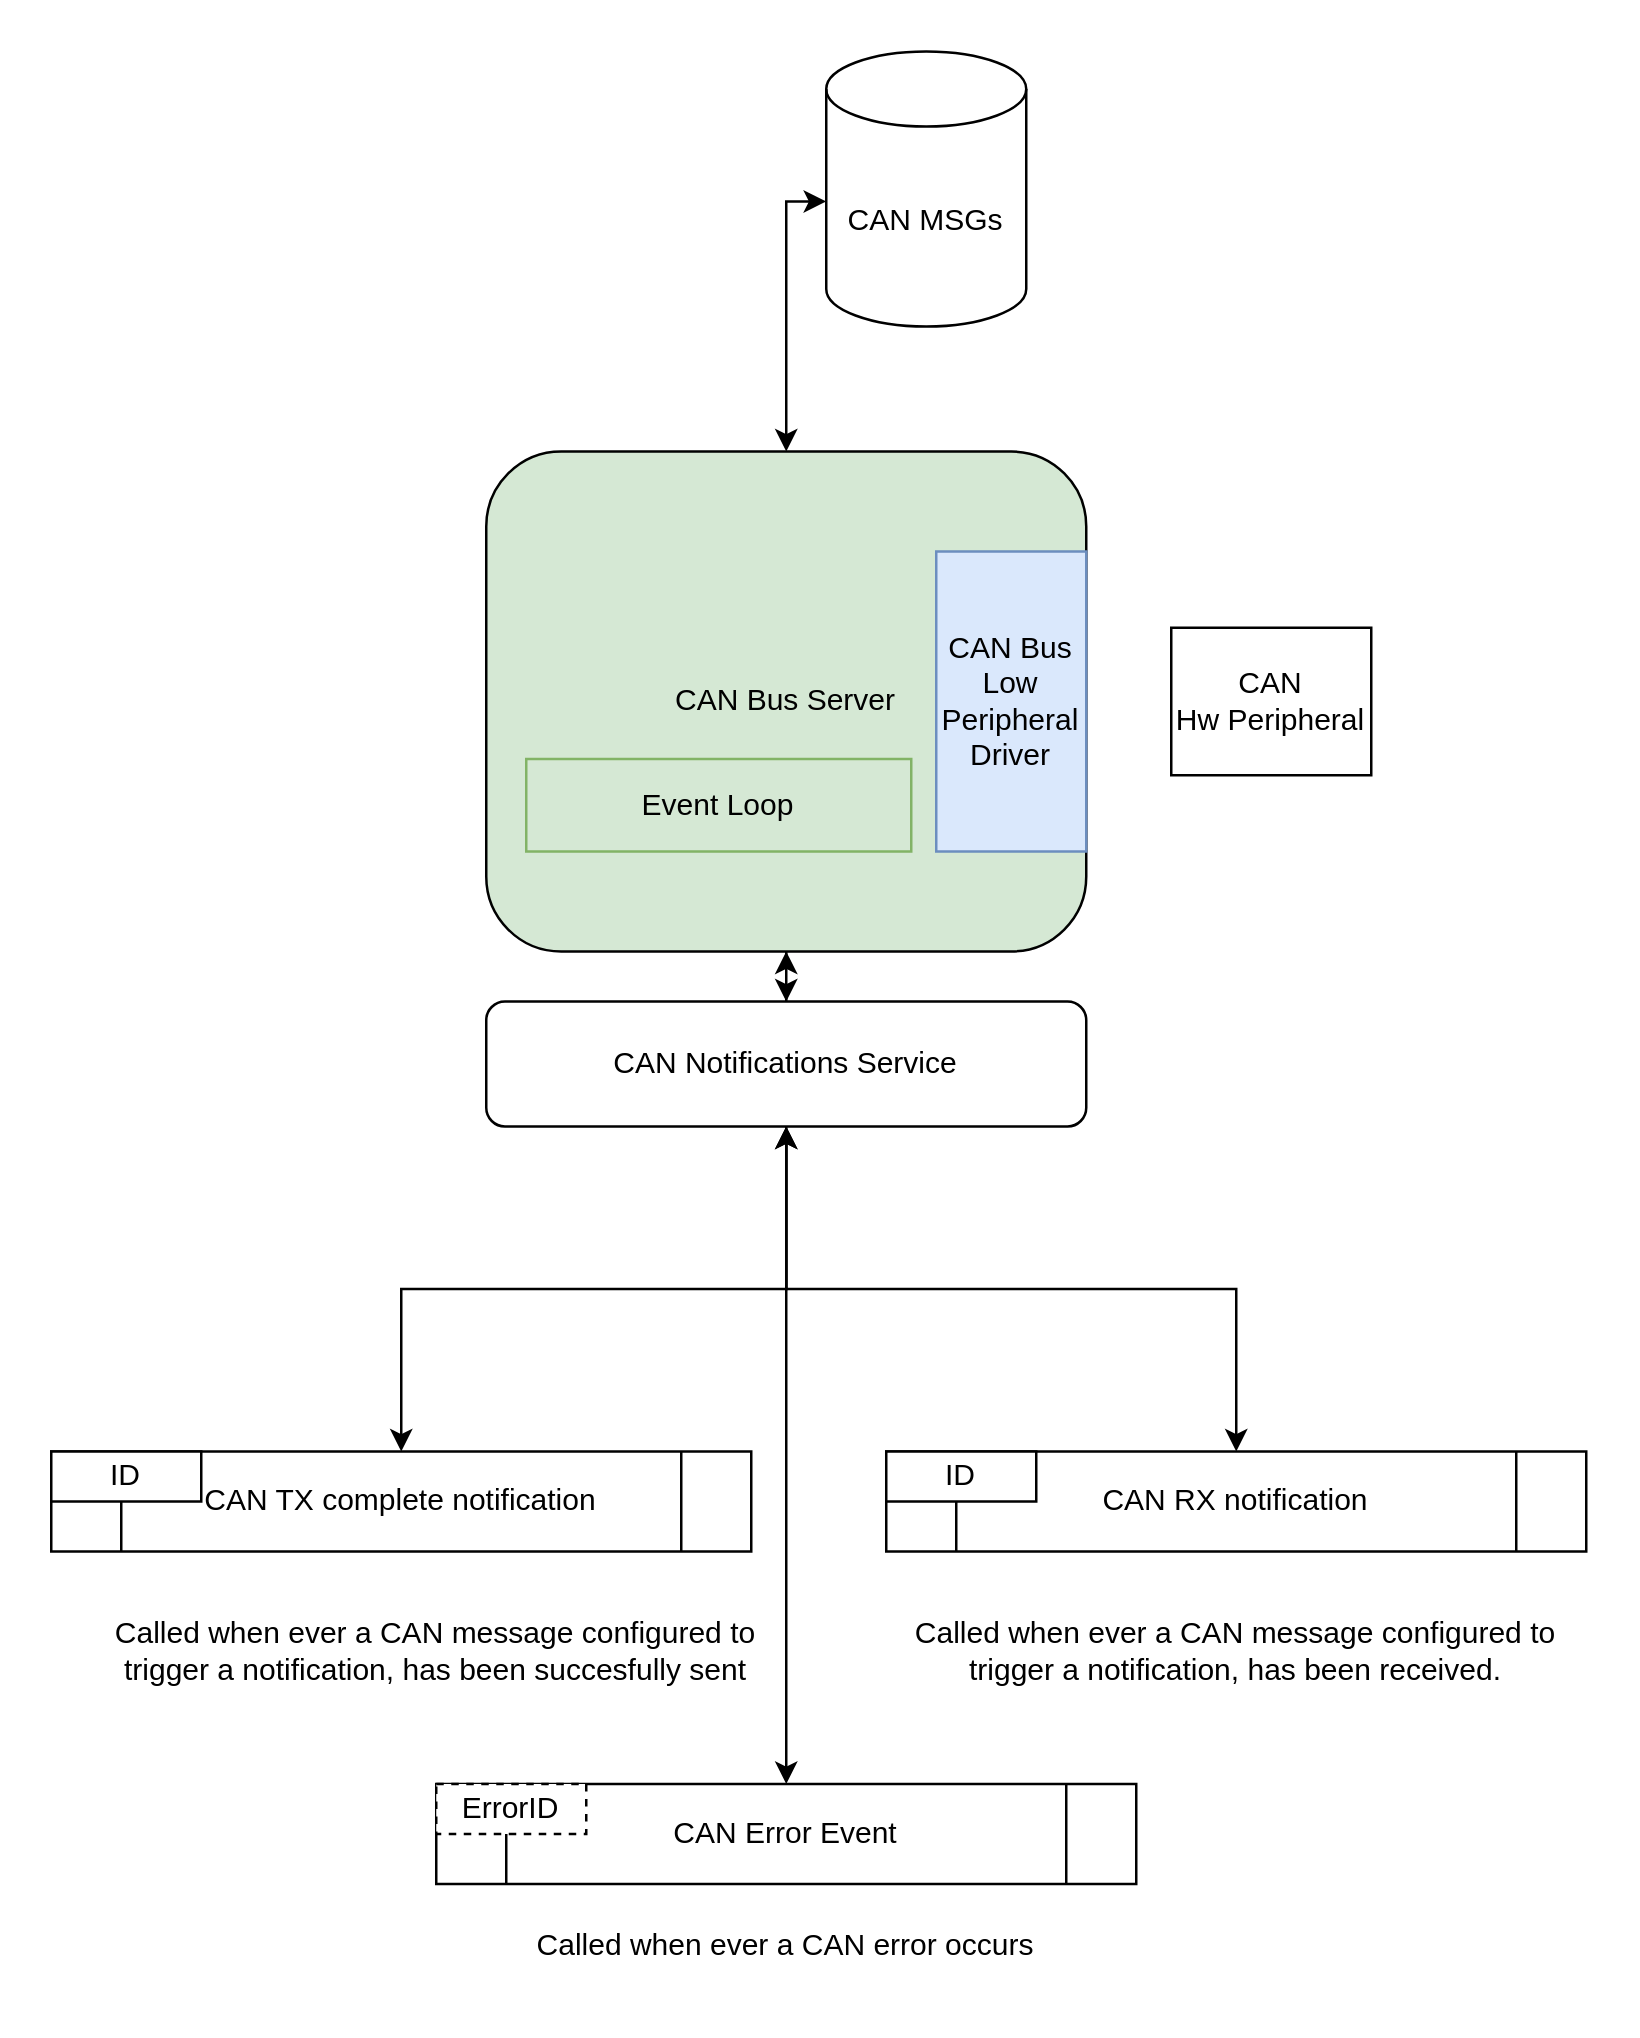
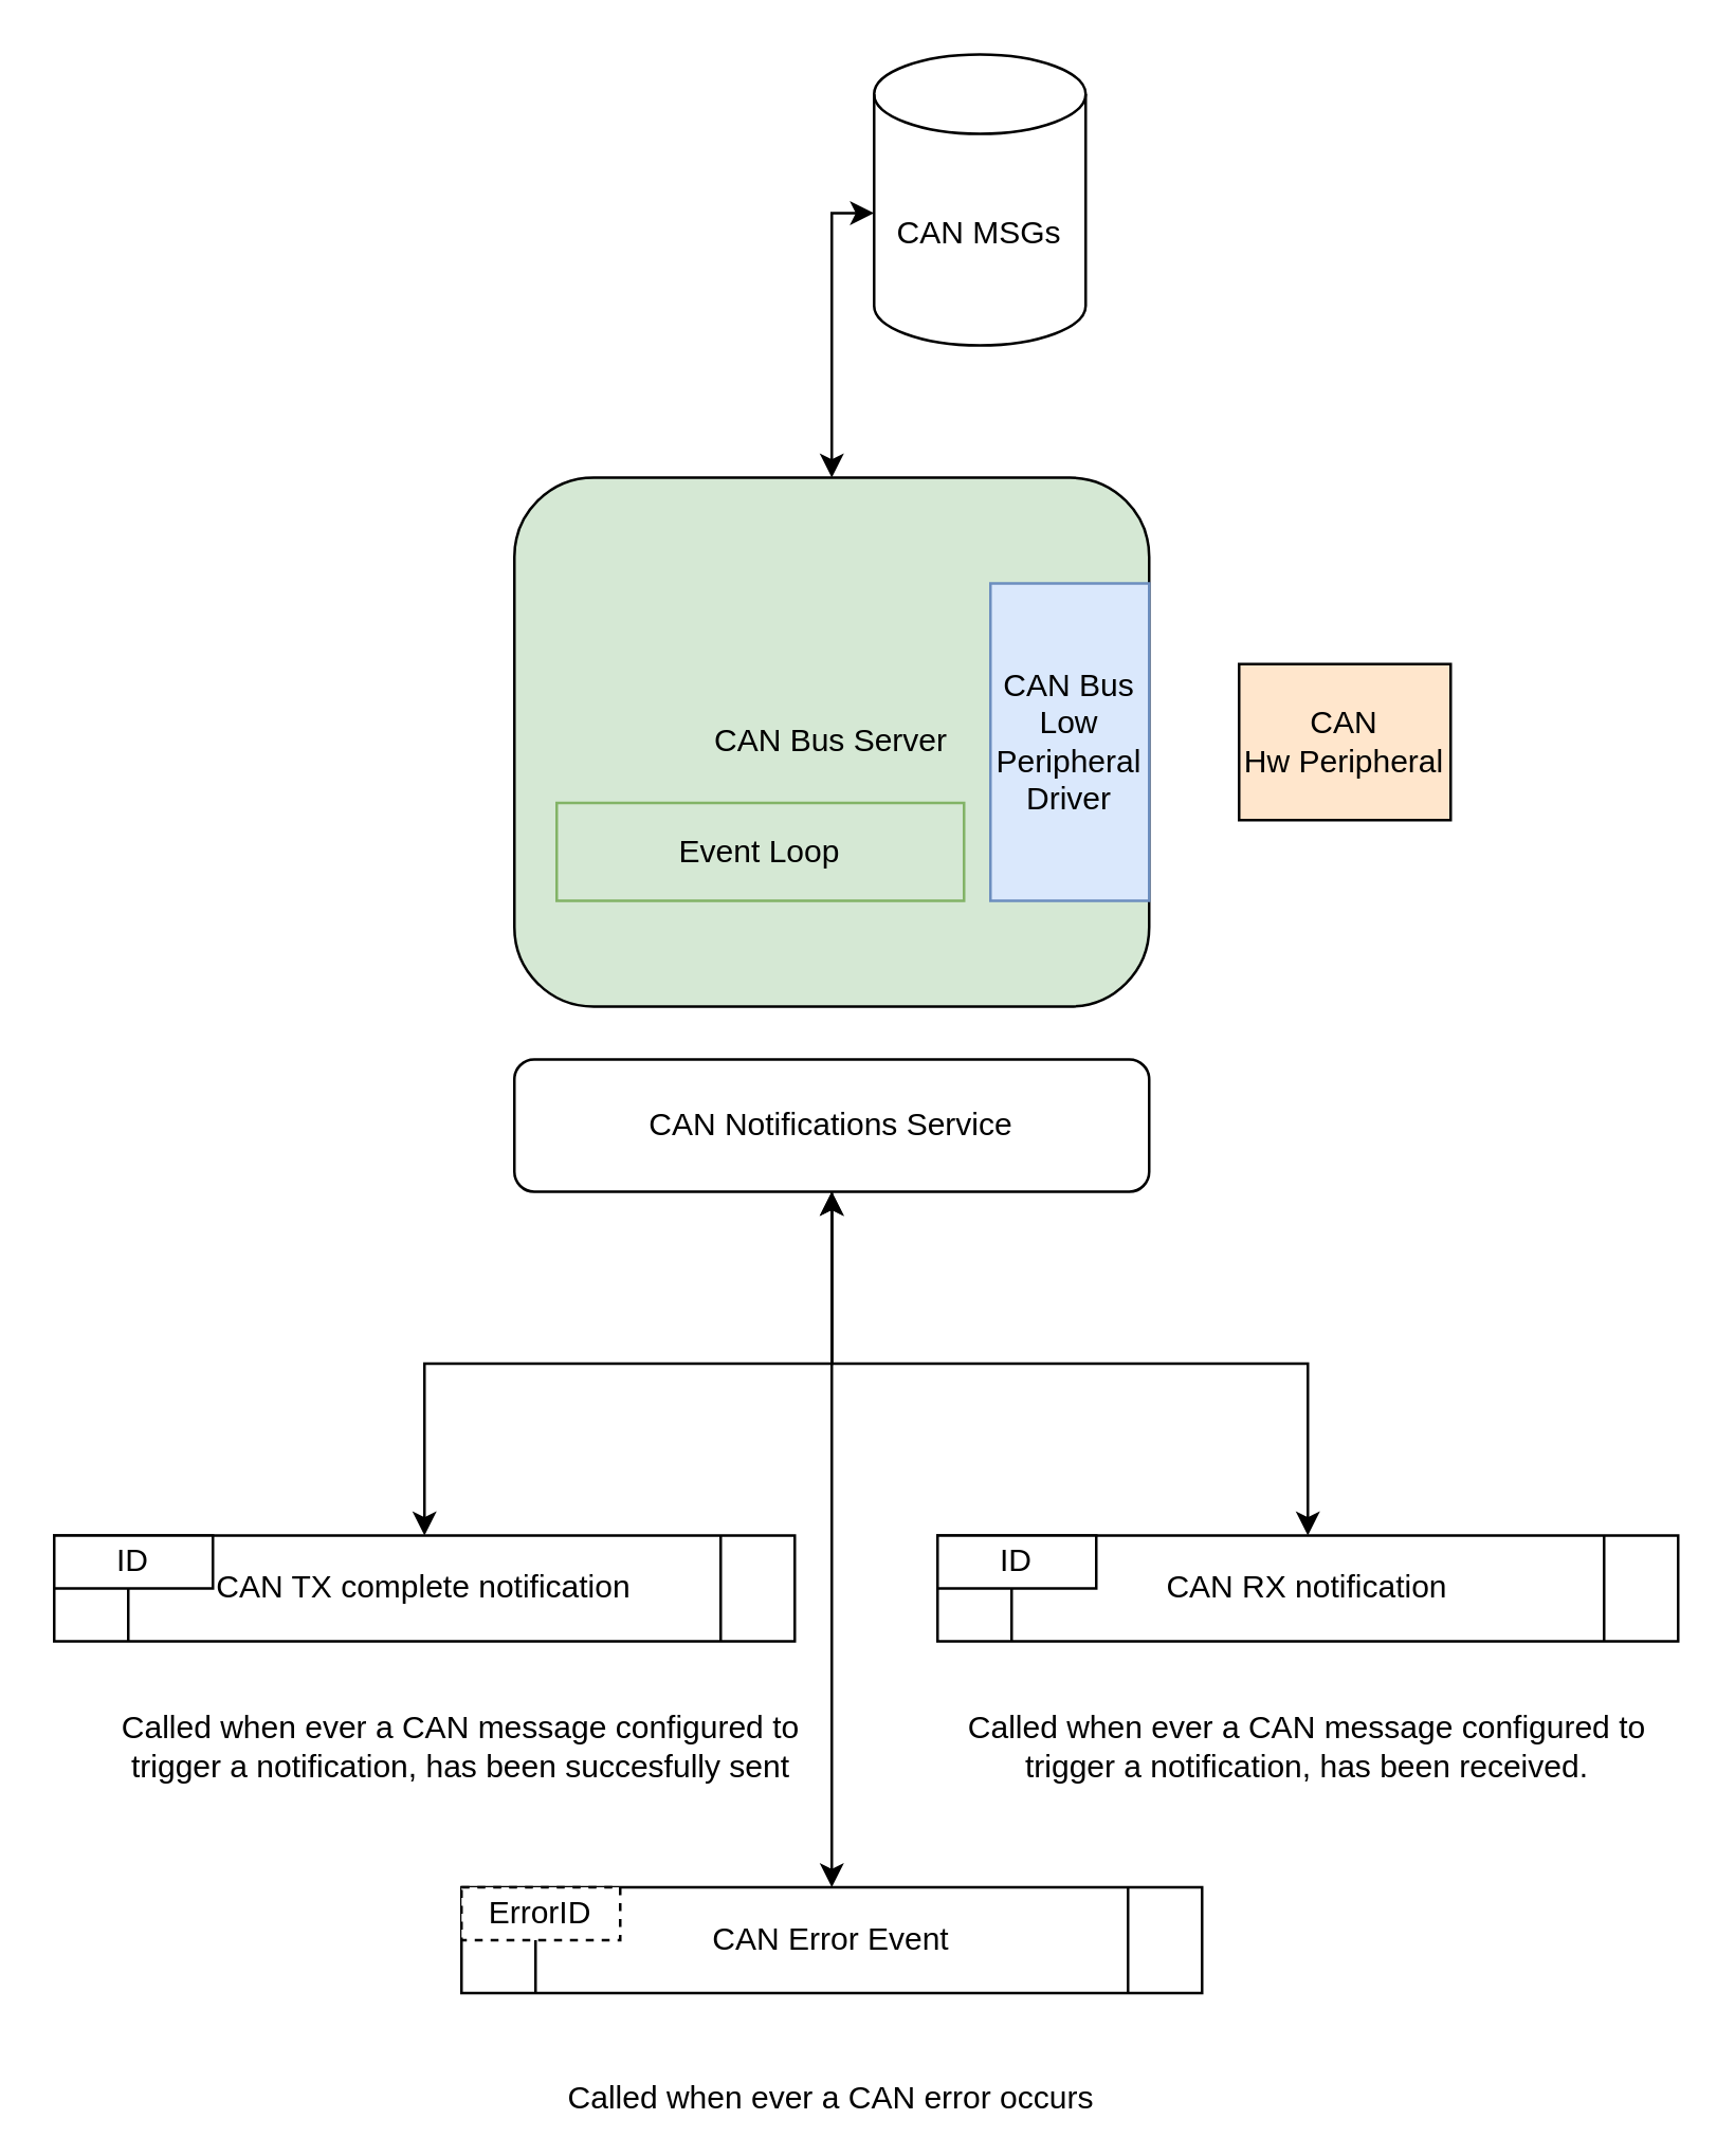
  <mxCell id="0" />
  <mxCell id="1" parent="0" />
  <mxCell id="2" value="" style="edgeStyle=orthogonalEdgeStyle;rounded=0;orthogonalLoop=1;jettySize=auto;html=1;startArrow=classic;startFill=1;" parent="1" source="23" target="3" edge="1"><mxGeometry relative="1" as="geometry"><Array as="points"><mxPoint x="314" y="80" /></Array></mxGeometry></mxCell>
  <mxCell id="3" value="CAN MSGs" style="shape=cylinder3;whiteSpace=wrap;html=1;boundedLbl=1;backgroundOutline=1;size=15;" parent="1" vertex="1"><mxGeometry x="330" y="20" width="80" height="110" as="geometry" /></mxCell>
- <mxCell id="4" value="CAN Hw&amp;nbsp;Peripheral" style="rounded=0;whiteSpace=wrap;html=1;" parent="1" vertex="1"><mxGeometry x="468" y="250.5" width="80" height="59" as="geometry" /></mxCell>
+ <mxCell id="4" value="CAN Hw&amp;nbsp;Peripheral" style="rounded=0;whiteSpace=wrap;html=1;fillColor=#ffe6cc;" parent="1" vertex="1"><mxGeometry x="468" y="250.5" width="80" height="59" as="geometry" /></mxCell>
  <mxCell id="5" value="" style="group" parent="1" vertex="1" connectable="0"><mxGeometry x="20" y="580" width="280" height="40" as="geometry" /></mxCell>
  <mxCell id="6" value="CAN TX complete notification" style="shape=process;whiteSpace=wrap;html=1;backgroundOutline=1;" parent="5" vertex="1"><mxGeometry width="280" height="40" as="geometry" /></mxCell>
  <mxCell id="7" value="ID" style="rounded=0;whiteSpace=wrap;html=1;" parent="5" vertex="1"><mxGeometry width="60" height="20" as="geometry" /></mxCell>
  <mxCell id="8" value="" style="group" parent="1" vertex="1" connectable="0"><mxGeometry x="354" y="580" width="280" height="40" as="geometry" /></mxCell>
  <mxCell id="9" value="CAN RX notification" style="shape=process;whiteSpace=wrap;html=1;backgroundOutline=1;" parent="8" vertex="1"><mxGeometry width="280" height="40" as="geometry" /></mxCell>
  <mxCell id="10" value="ID" style="rounded=0;whiteSpace=wrap;html=1;" parent="8" vertex="1"><mxGeometry width="60" height="20" as="geometry" /></mxCell>
  <mxCell id="11" value="" style="edgeStyle=orthogonalEdgeStyle;rounded=0;orthogonalLoop=1;jettySize=auto;html=1;startArrow=classic;startFill=1;" parent="1" source="13" target="6" edge="1"><mxGeometry relative="1" as="geometry" /></mxCell>
  <mxCell id="12" style="edgeStyle=orthogonalEdgeStyle;rounded=0;orthogonalLoop=1;jettySize=auto;html=1;exitX=0.5;exitY=1;exitDx=0;exitDy=0;startArrow=none;startFill=0;entryX=0.5;entryY=0;entryDx=0;entryDy=0;" parent="1" source="13" target="19" edge="1"><mxGeometry relative="1" as="geometry"><Array as="points"><mxPoint x="314" y="643" /><mxPoint x="314" y="643" /></Array></mxGeometry></mxCell>
  <mxCell id="13" value="CAN Notifications&amp;nbsp;Service" style="rounded=1;whiteSpace=wrap;html=1;" parent="1" vertex="1"><mxGeometry x="194" y="400" width="240" height="50" as="geometry" /></mxCell>
  <mxCell id="14" value="" style="edgeStyle=orthogonalEdgeStyle;rounded=0;orthogonalLoop=1;jettySize=auto;html=1;startArrow=classic;startFill=1;entryX=0.5;entryY=0;entryDx=0;entryDy=0;exitX=0.5;exitY=1;exitDx=0;exitDy=0;" parent="1" source="13" target="9" edge="1"><mxGeometry relative="1" as="geometry"><mxPoint x="324.034" y="480" as="sourcePoint" /><mxPoint x="184.034" y="590" as="targetPoint" /></mxGeometry></mxCell>
- <mxCell id="15" value="" style="edgeStyle=orthogonalEdgeStyle;rounded=0;orthogonalLoop=1;jettySize=auto;html=1;startArrow=classic;startFill=1;" parent="1" source="23" target="13" edge="1"><mxGeometry relative="1" as="geometry" /></mxCell>
  <mxCell id="16" value="Called when ever a CAN message configured to trigger a notification, has been succesfully sent" style="text;html=1;strokeColor=none;fillColor=none;align=center;verticalAlign=middle;whiteSpace=wrap;rounded=0;" parent="1" vertex="1"><mxGeometry x="34" y="640" width="280" height="40" as="geometry" /></mxCell>
  <mxCell id="17" value="Called when ever a CAN message configured to trigger a notification, has been received." style="text;html=1;strokeColor=none;fillColor=none;align=center;verticalAlign=middle;whiteSpace=wrap;rounded=0;" parent="1" vertex="1"><mxGeometry x="354" y="640" width="280" height="40" as="geometry" /></mxCell>
  <mxCell id="18" value="" style="group" parent="1" vertex="1" connectable="0"><mxGeometry x="174" y="713" width="280" height="40" as="geometry" /></mxCell>
  <mxCell id="19" value="CAN Error Event" style="shape=process;whiteSpace=wrap;html=1;backgroundOutline=1;" parent="18" vertex="1"><mxGeometry width="280" height="40" as="geometry" /></mxCell>
  <mxCell id="20" value="ErrorID" style="rounded=0;whiteSpace=wrap;html=1;dashed=1;" parent="18" vertex="1"><mxGeometry width="60" height="20" as="geometry" /></mxCell>
- <mxCell id="21" value="Called when ever a CAN error occurs" style="text;html=1;strokeColor=none;fillColor=none;align=center;verticalAlign=middle;whiteSpace=wrap;rounded=0;" parent="1" vertex="1"><mxGeometry x="174" y="763" width="280" height="30" as="geometry" /></mxCell>
+ <mxCell id="21" value="Called when ever a CAN error occurs" style="text;html=1;strokeColor=none;fillColor=none;align=center;verticalAlign=middle;whiteSpace=wrap;rounded=0;" parent="1" vertex="1"><mxGeometry x="174" y="778" width="280" height="30" as="geometry" /></mxCell>
  <mxCell id="22" value="" style="group" parent="1" vertex="1" connectable="0"><mxGeometry x="194" y="180" width="240" height="200" as="geometry" /></mxCell>
  <mxCell id="23" value="CAN Bus Server" style="rounded=1;whiteSpace=wrap;html=1;fillColor=#d5e8d4;" parent="22" vertex="1"><mxGeometry width="240" height="200" as="geometry" /></mxCell>
  <mxCell id="24" value="CAN Bus Low Peripheral Driver" style="rounded=0;whiteSpace=wrap;html=1;fillColor=#dae8fc;strokeColor=#6c8ebf;" parent="22" vertex="1"><mxGeometry x="180" y="40" width="60" height="120" as="geometry" /></mxCell>
  <mxCell id="25" value="Event Loop" style="rounded=0;whiteSpace=wrap;html=1;fillColor=#d5e8d4;strokeColor=#82b366;" parent="22" vertex="1"><mxGeometry x="16" y="123" width="154" height="37" as="geometry" /></mxCell>
